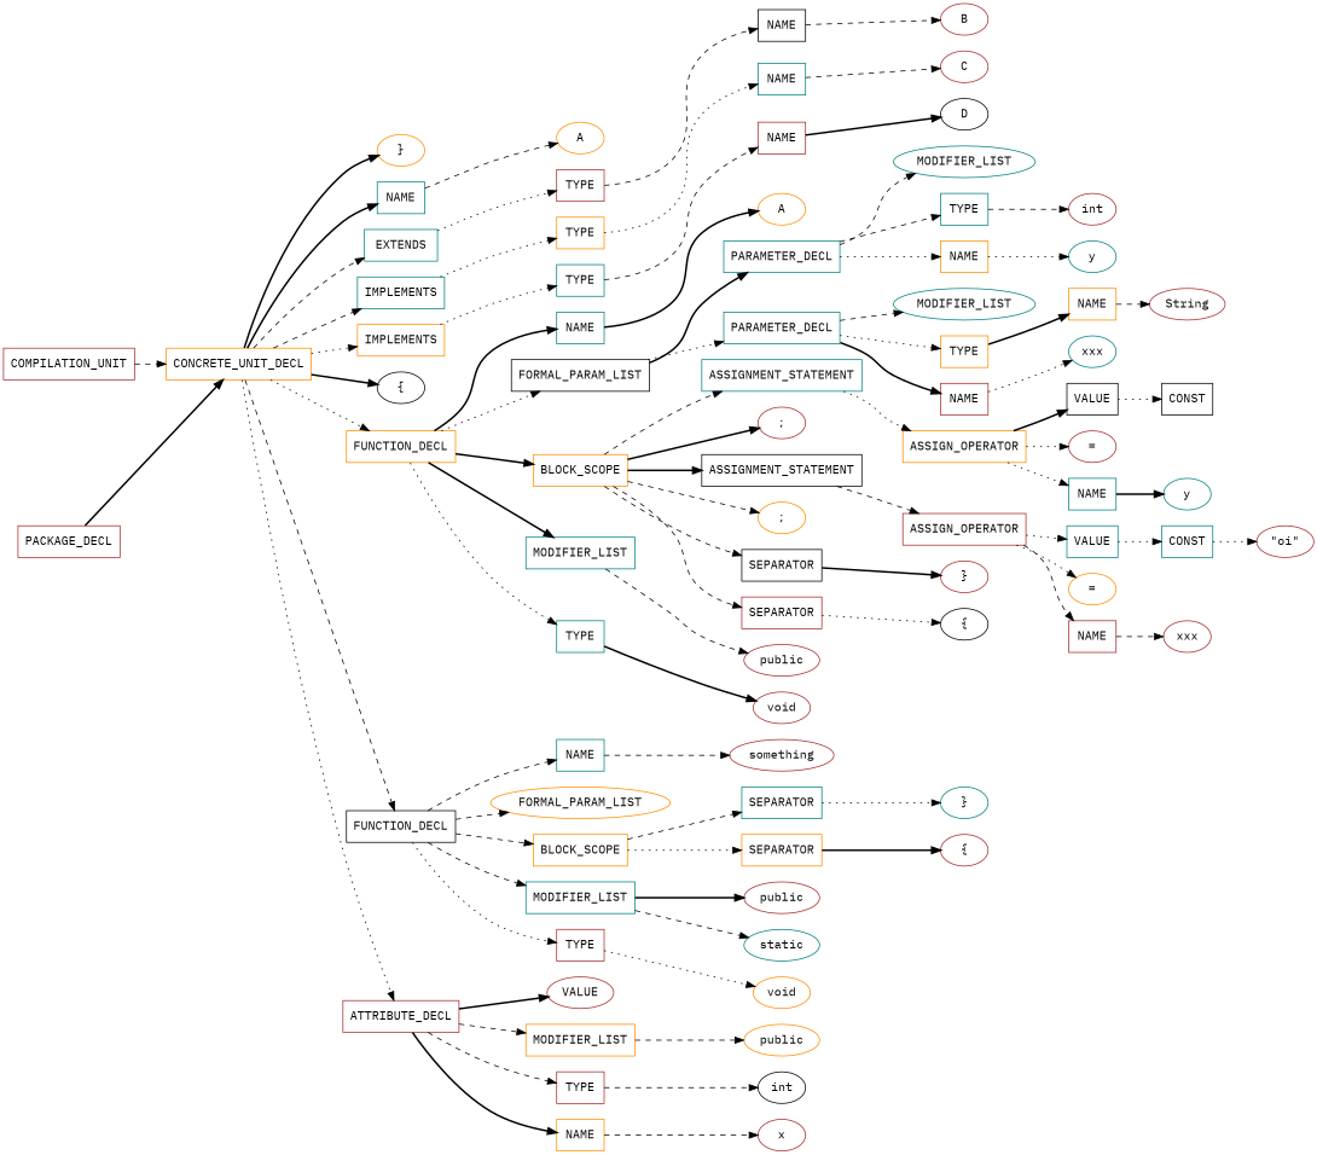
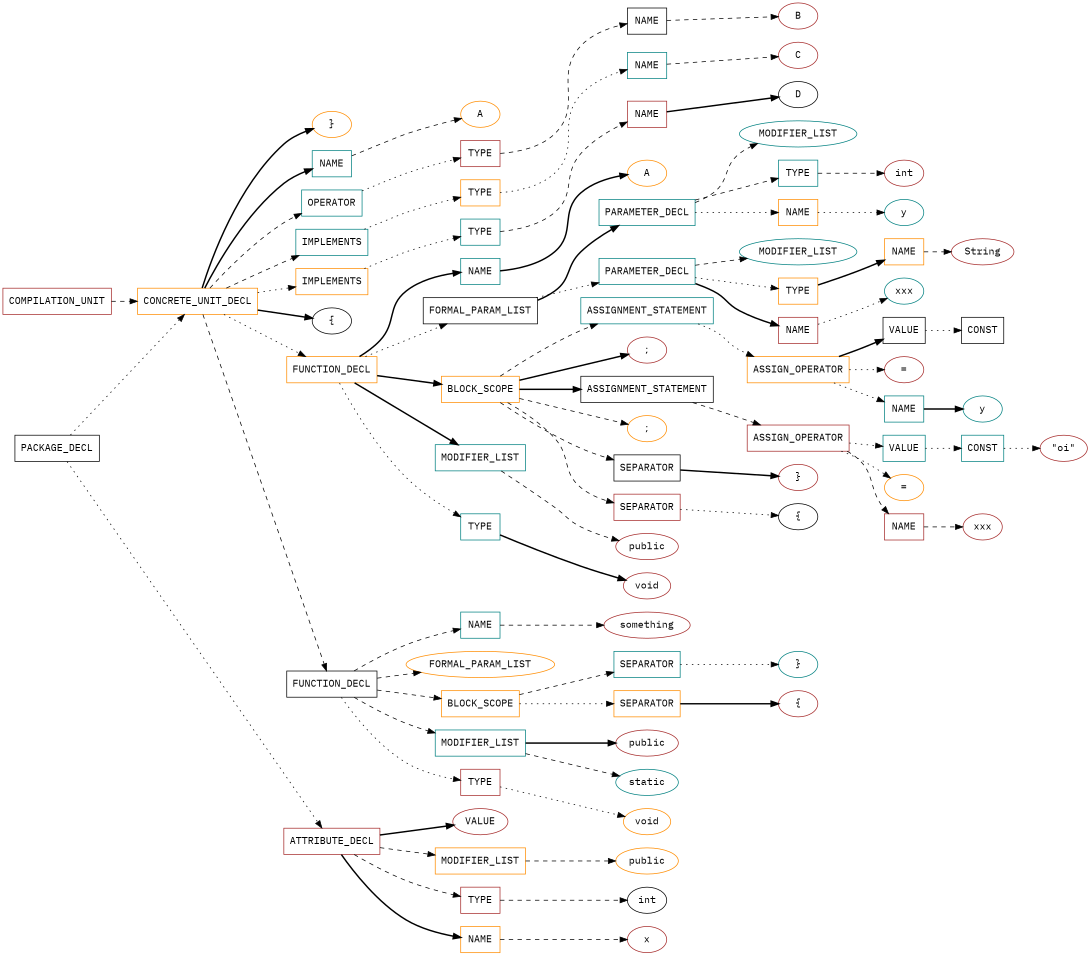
  digraph {
    fontname="IBM Plex Mono"
    rankdir=LR
    splines=TRUE
    node [color=brown fontname="IBM Plex Mono" shape=rectangle]
    edge [fontname="IBM Plex Mono" style=dashed]
    n1 [label=COMPILATION_UNIT]
    n2 [color=darkorange label=CONCRETE_UNIT_DECL]
-   n3 [label=PACKAGE_DECL]
+   n3 [color=black label=PACKAGE_DECL]
    n4 [color=teal label=NAME]
-   n5 [color=teal label=EXTENDS]
+   n5 [color=teal label=OPERATOR]
    n6 [color=teal label=IMPLEMENTS]
    n7 [color=darkorange label=IMPLEMENTS]
    n8 [color=black label="{" shape=ellipse]
    n9 [color=darkorange label=FUNCTION_DECL]
    n10 [label=ATTRIBUTE_DECL]
    n11 [color=black label=FUNCTION_DECL]
    n12 [color=darkorange label="}" shape=ellipse]
    n13 [color=darkorange label=A shape=ellipse]
    n14 [label=TYPE]
    n15 [color=darkorange label=TYPE]
    n16 [color=teal label=TYPE]
    n17 [color=teal label=MODIFIER_LIST]
    n18 [color=teal label=TYPE]
    n19 [color=teal label=NAME]
    n20 [color=black label=FORMAL_PARAM_LIST]
    n21 [color=darkorange label=BLOCK_SCOPE]
    n22 [color=darkorange label=MODIFIER_LIST]
    n23 [label=TYPE]
    n24 [color=darkorange label=NAME]
    n25 [label=VALUE shape=ellipse]
    n26 [color=teal label=MODIFIER_LIST]
    n27 [label=TYPE]
    n28 [color=teal label=NAME]
    n29 [color=darkorange label=FORMAL_PARAM_LIST shape=ellipse]
    n30 [color=darkorange label=BLOCK_SCOPE]
    n31 [color=black label=NAME]
    n32 [label=B shape=ellipse]
    n33 [color=teal label=NAME]
    n34 [label=C shape=ellipse]
    n35 [label=NAME]
    n36 [color=black label=D shape=ellipse]
    n37 [label=public shape=ellipse]
    n38 [label=void shape=ellipse]
    n39 [color=darkorange label=A shape=ellipse]
    n40 [color=teal label=PARAMETER_DECL]
    n41 [color=teal label=PARAMETER_DECL]
    n42 [label=SEPARATOR]
    n43 [color=teal label=ASSIGNMENT_STATEMENT]
    n44 [label=";" shape=ellipse]
    n45 [color=black label=ASSIGNMENT_STATEMENT]
    n46 [color=darkorange label=";" shape=ellipse]
    n47 [color=black label=SEPARATOR]
    n48 [color=teal label=MODIFIER_LIST shape=ellipse]
    n49 [color=darkorange label=TYPE]
    n50 [label=NAME]
    n51 [color=teal label=MODIFIER_LIST shape=ellipse]
    n52 [color=teal label=TYPE]
    n53 [color=darkorange label=NAME]
    n54 [color=darkorange label=NAME]
    n55 [color=teal label=xxx shape=ellipse]
    n56 [label=String shape=ellipse]
    n57 [label=int shape=ellipse]
    n58 [color=teal label=y shape=ellipse]
    n59 [color=black label="{" shape=ellipse]
    n60 [color=darkorange label=ASSIGN_OPERATOR]
    n61 [label=ASSIGN_OPERATOR]
    n62 [label="}" shape=ellipse]
    n63 [label="=" shape=ellipse]
    n64 [color=teal label=NAME]
    n65 [color=black label=VALUE]
    n66 [color=teal label=y shape=ellipse]
    n67 [color=black label=CONST]
    n68 [color=darkorange label="=" shape=ellipse]
    n69 [label=NAME]
    n70 [color=teal label=VALUE]
    n71 [label=xxx shape=ellipse]
    n72 [color=teal label=CONST]
    n73 [label="\"oi\"" shape=ellipse]
    n74 [color=darkorange label=public shape=ellipse]
    n75 [color=black label=int shape=ellipse]
    n76 [label=x shape=ellipse]
    n77 [label=public shape=ellipse]
    n78 [color=teal label=static shape=ellipse]
    n79 [color=darkorange label=void shape=ellipse]
    n80 [label=something shape=ellipse]
    n81 [color=darkorange label=SEPARATOR]
    n82 [color=teal label=SEPARATOR]
    n83 [label="{" shape=ellipse]
    n84 [color=teal label="}" shape=ellipse]
    n1 -> n2
    n2 -> n4 [style=bold]
    n2 -> n5
    n2 -> n6
    n2 -> n7 [style=dotted]
    n2 -> n8 [style=bold]
    n2 -> n9 [style=dotted]
-   n2 -> n10 [style=dotted]
+   n3 -> n10 [style=dotted]
    n2 -> n11
    n2 -> n12 [style=bold]
-   n3 -> n2 [style=bold]
+   n3 -> n2 [style=dotted]
    n4 -> n13
    n5 -> n14 [style=dotted]
    n6 -> n15 [style=dotted]
    n7 -> n16 [style=dotted]
    n9 -> n17 [style=bold]
    n9 -> n18 [style=dotted]
    n9 -> n19 [style=bold]
    n9 -> n20 [style=dotted]
    n9 -> n21 [style=bold]
    n10 -> n22
    n10 -> n23
    n10 -> n24 [style=bold]
    n10 -> n25 [style=bold]
    n11 -> n26
    n11 -> n27 [style=dotted]
    n11 -> n28
    n11 -> n29
    n11 -> n30
    n14 -> n31
    n15 -> n33 [style=dotted]
    n16 -> n35
    n17 -> n37
    n18 -> n38 [style=bold]
    n19 -> n39 [style=bold]
    n20 -> n40 [style=dotted]
    n20 -> n41 [style=bold]
    n21 -> n42
    n21 -> n43
    n21 -> n44 [style=bold]
    n21 -> n45 [style=bold]
    n21 -> n46
    n21 -> n47
    n22 -> n74
    n23 -> n75
    n24 -> n76
    n26 -> n77 [style=bold]
    n26 -> n78
    n27 -> n79 [style=dotted]
    n28 -> n80
    n30 -> n81 [style=dotted]
    n30 -> n82
    n31 -> n32
    n33 -> n34
    n35 -> n36 [style=bold]
    n40 -> n48
    n40 -> n49 [style=dotted]
    n40 -> n50 [style=bold]
    n41 -> n51
    n41 -> n52
    n41 -> n53 [style=dotted]
    n42 -> n59 [style=dotted]
    n43 -> n60 [style=dotted]
    n45 -> n61
    n47 -> n62 [style=bold]
    n49 -> n54 [style=bold]
    n50 -> n55 [style=dotted]
    n52 -> n57
    n53 -> n58 [style=dotted]
    n54 -> n56
    n60 -> n63 [style=dotted]
    n60 -> n64 [style=dotted]
    n60 -> n65 [style=bold]
    n61 -> n68 [style=dotted]
    n61 -> n69
    n61 -> n70 [style=dotted]
    n64 -> n66 [style=bold]
    n65 -> n67 [style=dotted]
    n69 -> n71
    n70 -> n72 [style=dotted]
    n72 -> n73 [style=dotted]
    n81 -> n83 [style=bold]
    n82 -> n84 [style=dotted]
  }
